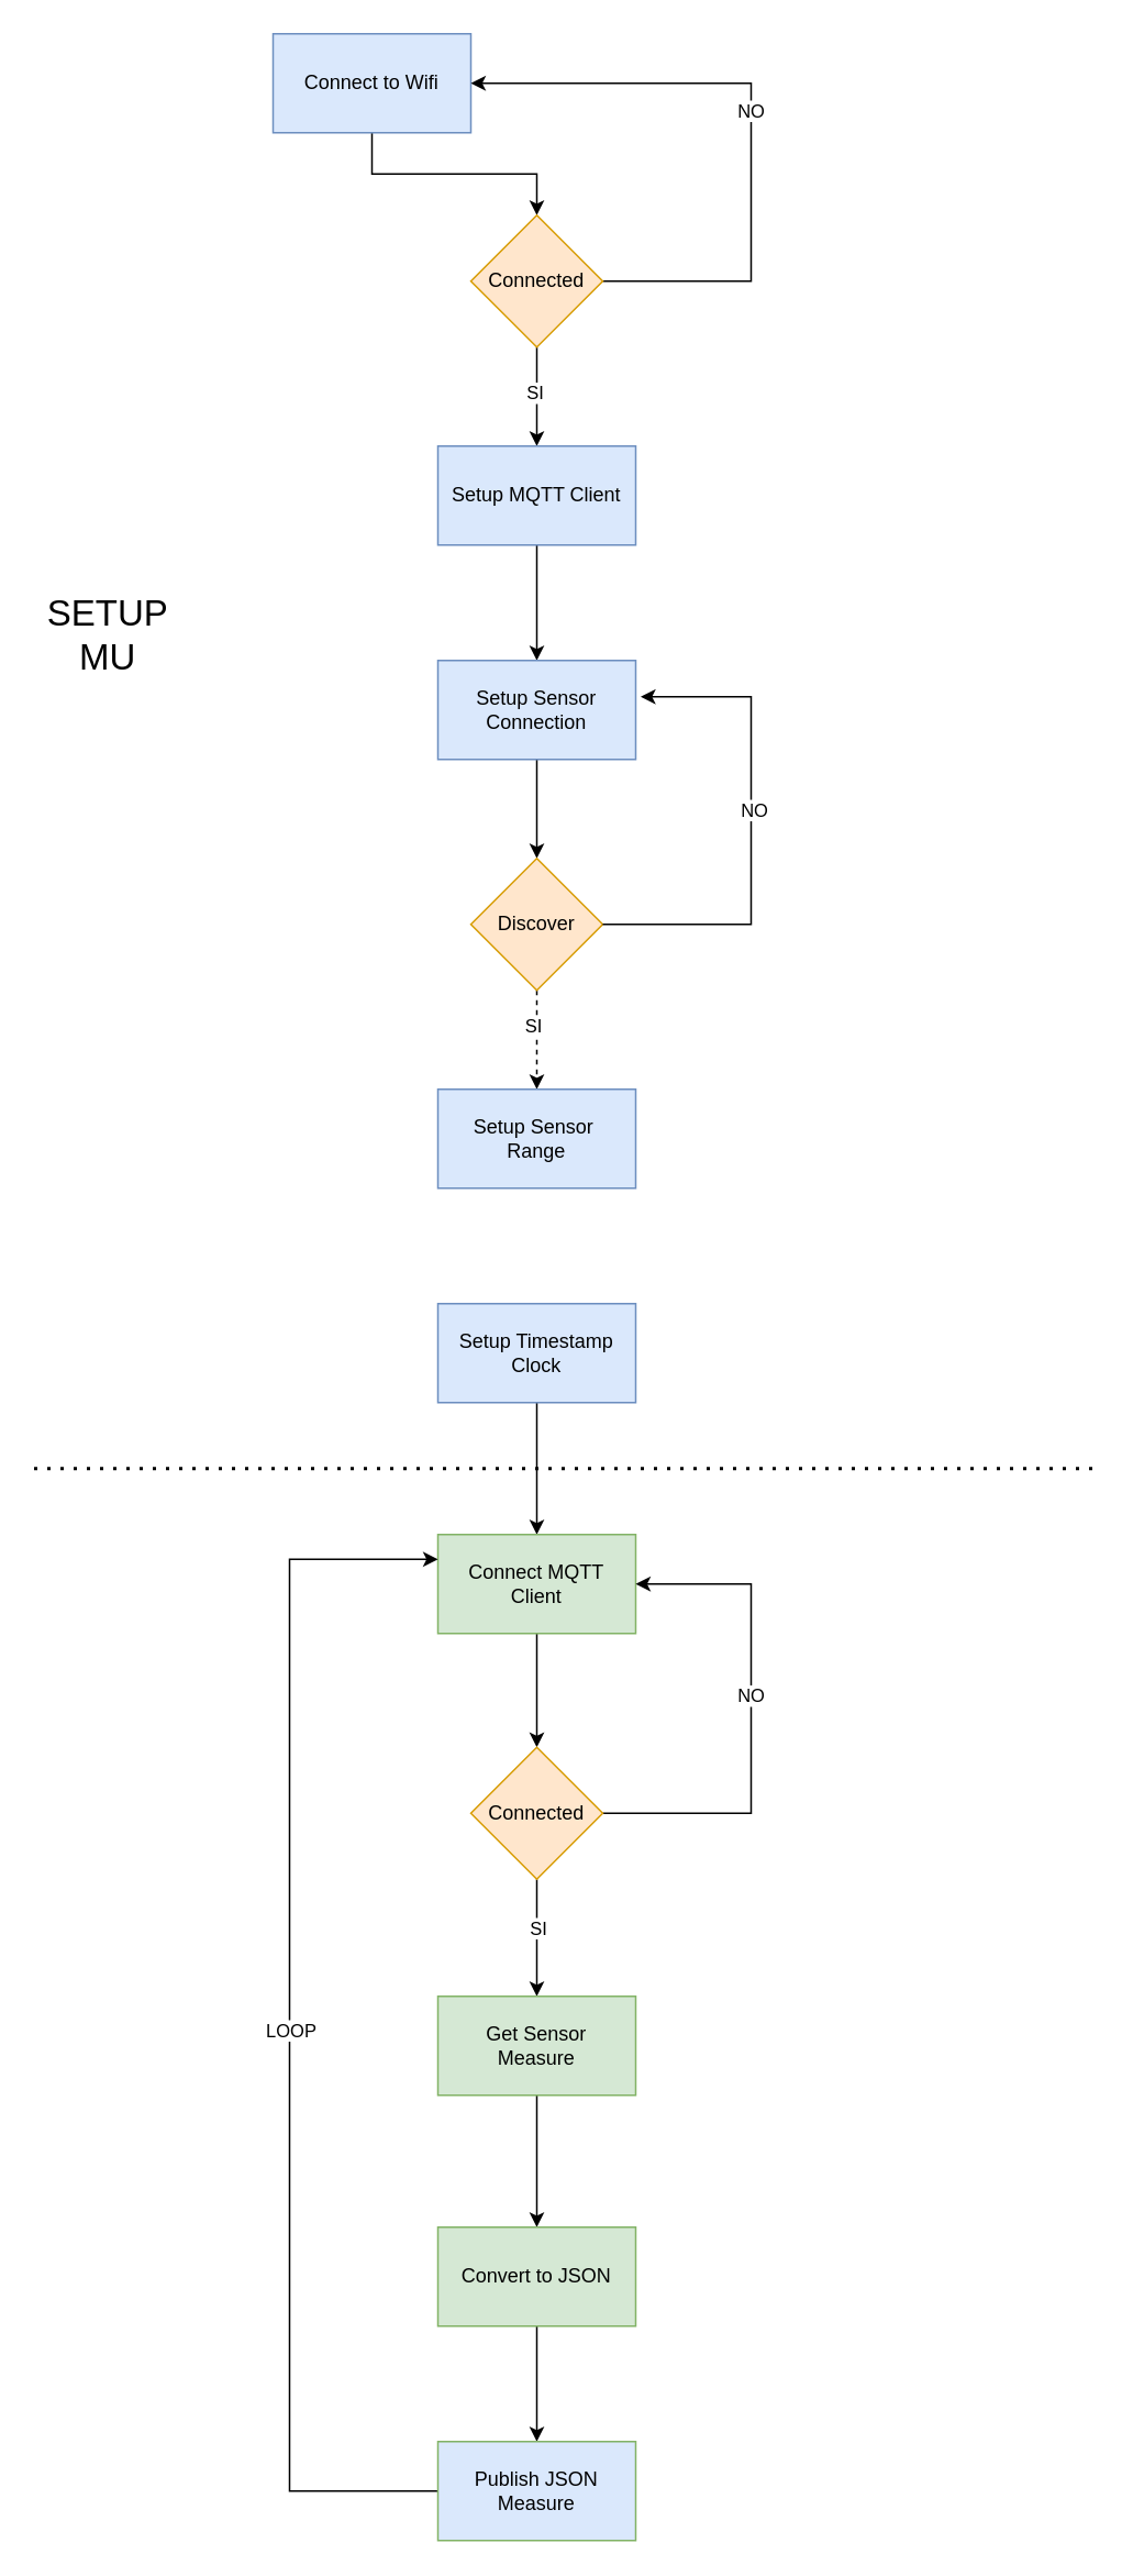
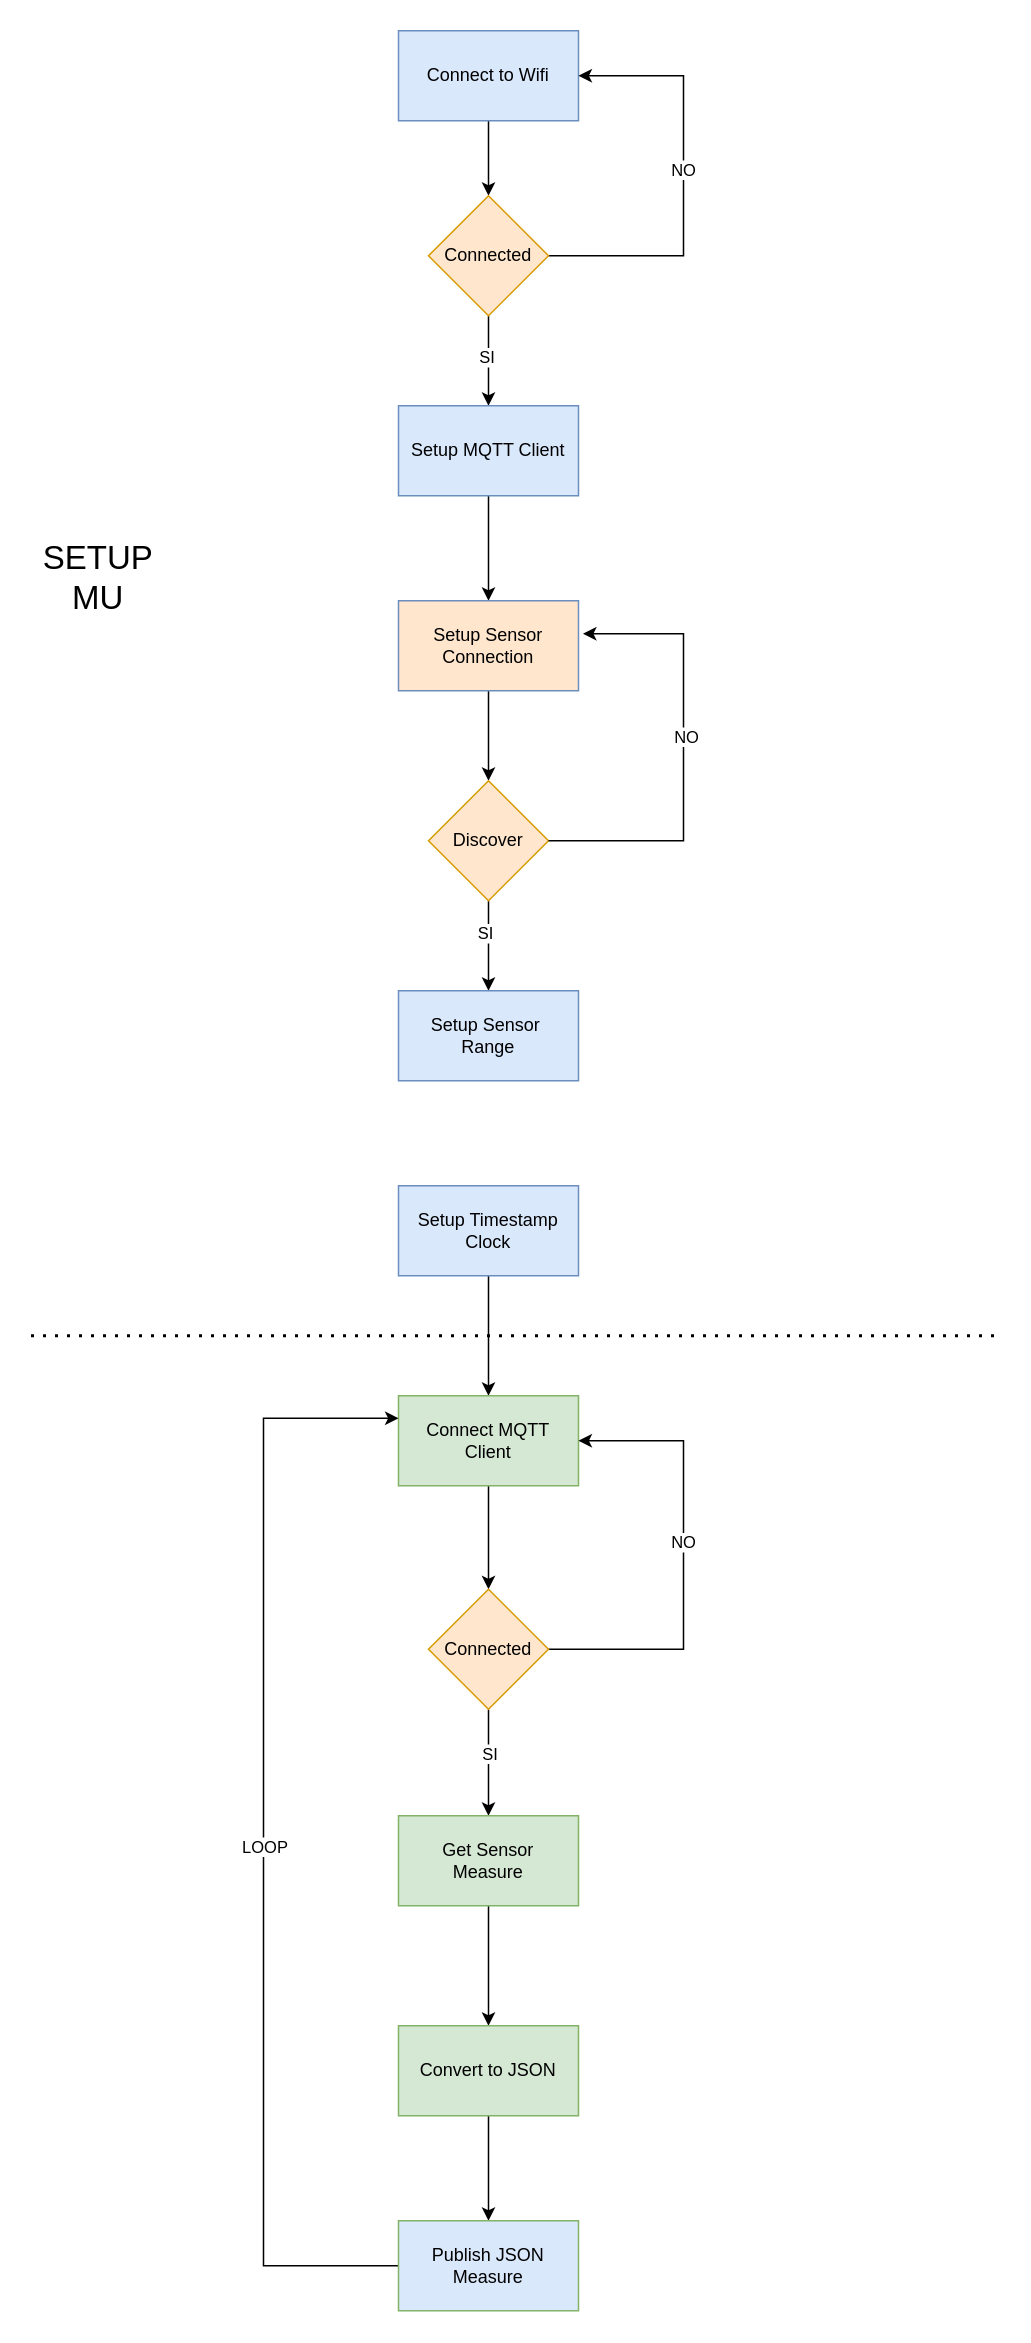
  <mxCell id="0" />
  <mxCell id="1" parent="0" />
  <mxCell id="2" style="edgeStyle=orthogonalEdgeStyle;rounded=0;orthogonalLoop=1;jettySize=auto;html=1;" edge="1" parent="1" source="3" target="8"><mxGeometry relative="1" as="geometry" /></mxCell>
- <mxCell id="3" value="Connect to Wifi" style="rounded=0;whiteSpace=wrap;html=1;fillColor=#dae8fc;strokeColor=#6c8ebf;" vertex="1" parent="1"><mxGeometry x="165" y="20" width="120" height="60" as="geometry" /></mxCell>
+ <mxCell id="3" value="Connect to Wifi" style="rounded=0;whiteSpace=wrap;html=1;fillColor=#dae8fc;strokeColor=#6c8ebf;" vertex="1" parent="1"><mxGeometry x="265" y="20" width="120" height="60" as="geometry" /></mxCell>
  <mxCell id="4" style="edgeStyle=orthogonalEdgeStyle;rounded=0;orthogonalLoop=1;jettySize=auto;html=1;entryX=1;entryY=0.5;entryDx=0;entryDy=0;" edge="1" parent="1" source="8" target="3"><mxGeometry relative="1" as="geometry"><Array as="points"><mxPoint x="455" y="170" /><mxPoint x="455" y="50" /></Array></mxGeometry></mxCell>
  <mxCell id="5" value="NO" style="edgeLabel;html=1;align=center;verticalAlign=middle;resizable=0;points=[];" vertex="1" connectable="0" parent="4"><mxGeometry x="-0.078" y="1" relative="1" as="geometry"><mxPoint y="-19" as="offset" /></mxGeometry></mxCell>
  <mxCell id="6" style="edgeStyle=orthogonalEdgeStyle;rounded=0;orthogonalLoop=1;jettySize=auto;html=1;entryX=0.5;entryY=0;entryDx=0;entryDy=0;" edge="1" parent="1" source="8" target="10"><mxGeometry relative="1" as="geometry" /></mxCell>
  <mxCell id="7" value="SI" style="edgeLabel;html=1;align=center;verticalAlign=middle;resizable=0;points=[];" vertex="1" connectable="0" parent="6"><mxGeometry x="-0.1" y="-2" relative="1" as="geometry"><mxPoint as="offset" /></mxGeometry></mxCell>
  <mxCell id="8" value="Connected" style="rhombus;whiteSpace=wrap;html=1;fillColor=#ffe6cc;strokeColor=#d79b00;" vertex="1" parent="1"><mxGeometry x="285" y="130" width="80" height="80" as="geometry" /></mxCell>
  <mxCell id="9" style="edgeStyle=orthogonalEdgeStyle;rounded=0;orthogonalLoop=1;jettySize=auto;html=1;entryX=0.5;entryY=0;entryDx=0;entryDy=0;" edge="1" parent="1" source="10" target="12"><mxGeometry relative="1" as="geometry" /></mxCell>
  <mxCell id="10" value="Setup MQTT Client" style="rounded=0;whiteSpace=wrap;html=1;fillColor=#dae8fc;strokeColor=#6c8ebf;" vertex="1" parent="1"><mxGeometry x="265" y="270" width="120" height="60" as="geometry" /></mxCell>
  <mxCell id="11" style="edgeStyle=orthogonalEdgeStyle;rounded=0;orthogonalLoop=1;jettySize=auto;html=1;" edge="1" parent="1" source="12" target="15"><mxGeometry relative="1" as="geometry" /></mxCell>
- <mxCell id="12" value="Setup Sensor Connection" style="rounded=0;whiteSpace=wrap;html=1;fillColor=#dae8fc;strokeColor=#6c8ebf;" vertex="1" parent="1"><mxGeometry x="265" y="400" width="120" height="60" as="geometry" /></mxCell>
- <mxCell id="13" style="edgeStyle=orthogonalEdgeStyle;rounded=0;orthogonalLoop=1;jettySize=auto;html=1;entryX=0.5;entryY=0;entryDx=0;entryDy=0;dashed=1;" edge="1" parent="1" source="15" target="18"><mxGeometry relative="1" as="geometry" /></mxCell>
+ <mxCell id="12" value="Setup Sensor Connection" style="rounded=0;whiteSpace=wrap;html=1;fillColor=#ffe6cc;strokeColor=#6c8ebf;" vertex="1" parent="1"><mxGeometry x="265" y="400" width="120" height="60" as="geometry" /></mxCell>
+ <mxCell id="13" style="edgeStyle=orthogonalEdgeStyle;rounded=0;orthogonalLoop=1;jettySize=auto;html=1;entryX=0.5;entryY=0;entryDx=0;entryDy=0;" edge="1" parent="1" source="15" target="18"><mxGeometry relative="1" as="geometry" /></mxCell>
  <mxCell id="14" value="SI" style="edgeLabel;html=1;align=center;verticalAlign=middle;resizable=0;points=[];" vertex="1" connectable="0" parent="13"><mxGeometry x="-0.3" y="-3" relative="1" as="geometry"><mxPoint as="offset" /></mxGeometry></mxCell>
  <mxCell id="15" value="Discover" style="rhombus;whiteSpace=wrap;html=1;fillColor=#ffe6cc;strokeColor=#d79b00;" vertex="1" parent="1"><mxGeometry x="285" y="520" width="80" height="80" as="geometry" /></mxCell>
  <mxCell id="16" style="edgeStyle=orthogonalEdgeStyle;rounded=0;orthogonalLoop=1;jettySize=auto;html=1;entryX=1.025;entryY=0.367;entryDx=0;entryDy=0;entryPerimeter=0;" edge="1" parent="1" source="15" target="12"><mxGeometry relative="1" as="geometry"><Array as="points"><mxPoint x="455" y="560" /><mxPoint x="455" y="422" /></Array></mxGeometry></mxCell>
  <mxCell id="17" value="NO" style="edgeLabel;html=1;align=center;verticalAlign=middle;resizable=0;points=[];" vertex="1" connectable="0" parent="16"><mxGeometry x="0.132" y="-1" relative="1" as="geometry"><mxPoint y="7" as="offset" /></mxGeometry></mxCell>
  <mxCell id="18" value="Setup Sensor&amp;nbsp;&lt;div&gt;Range&lt;/div&gt;" style="rounded=0;whiteSpace=wrap;html=1;fillColor=#dae8fc;strokeColor=#6c8ebf;" vertex="1" parent="1"><mxGeometry x="265" y="660" width="120" height="60" as="geometry" /></mxCell>
  <mxCell id="19" style="edgeStyle=orthogonalEdgeStyle;rounded=0;orthogonalLoop=1;jettySize=auto;html=1;" edge="1" parent="1" source="20" target="22"><mxGeometry relative="1" as="geometry" /></mxCell>
  <mxCell id="20" value="Setup Timestamp&lt;div&gt;Clock&lt;/div&gt;" style="rounded=0;whiteSpace=wrap;html=1;fillColor=#dae8fc;strokeColor=#6c8ebf;" vertex="1" parent="1"><mxGeometry x="265" y="790" width="120" height="60" as="geometry" /></mxCell>
  <mxCell id="21" style="edgeStyle=orthogonalEdgeStyle;rounded=0;orthogonalLoop=1;jettySize=auto;html=1;entryX=0.5;entryY=0;entryDx=0;entryDy=0;" edge="1" parent="1" source="22" target="27"><mxGeometry relative="1" as="geometry" /></mxCell>
  <mxCell id="22" value="Connect MQTT&lt;div&gt;Client&lt;/div&gt;" style="rounded=0;whiteSpace=wrap;html=1;fillColor=#d5e8d4;strokeColor=#82b366;" vertex="1" parent="1"><mxGeometry x="265" y="930" width="120" height="60" as="geometry" /></mxCell>
  <mxCell id="23" style="edgeStyle=orthogonalEdgeStyle;rounded=0;orthogonalLoop=1;jettySize=auto;html=1;entryX=1;entryY=0.5;entryDx=0;entryDy=0;" edge="1" parent="1" source="27" target="22"><mxGeometry relative="1" as="geometry"><Array as="points"><mxPoint x="455" y="1099" /><mxPoint x="455" y="960" /></Array></mxGeometry></mxCell>
  <mxCell id="24" value="NO" style="edgeLabel;html=1;align=center;verticalAlign=middle;resizable=0;points=[];" vertex="1" connectable="0" parent="23"><mxGeometry x="0.084" y="1" relative="1" as="geometry"><mxPoint as="offset" /></mxGeometry></mxCell>
  <mxCell id="25" style="edgeStyle=orthogonalEdgeStyle;rounded=0;orthogonalLoop=1;jettySize=auto;html=1;" edge="1" parent="1" source="27" target="29"><mxGeometry relative="1" as="geometry" /></mxCell>
  <mxCell id="26" value="SI" style="edgeLabel;html=1;align=center;verticalAlign=middle;resizable=0;points=[];" vertex="1" connectable="0" parent="25"><mxGeometry x="-0.183" relative="1" as="geometry"><mxPoint as="offset" /></mxGeometry></mxCell>
  <mxCell id="27" value="Connected" style="rhombus;whiteSpace=wrap;html=1;fillColor=#ffe6cc;strokeColor=#d79b00;" vertex="1" parent="1"><mxGeometry x="285" y="1059" width="80" height="80" as="geometry" /></mxCell>
  <mxCell id="28" style="edgeStyle=orthogonalEdgeStyle;rounded=0;orthogonalLoop=1;jettySize=auto;html=1;entryX=0.5;entryY=0;entryDx=0;entryDy=0;" edge="1" parent="1" source="29" target="31"><mxGeometry relative="1" as="geometry" /></mxCell>
  <mxCell id="29" value="Get Sensor&lt;div&gt;Measure&lt;/div&gt;" style="rounded=0;whiteSpace=wrap;html=1;fillColor=#d5e8d4;strokeColor=#82b366;" vertex="1" parent="1"><mxGeometry x="265" y="1210" width="120" height="60" as="geometry" /></mxCell>
  <mxCell id="30" style="edgeStyle=orthogonalEdgeStyle;rounded=0;orthogonalLoop=1;jettySize=auto;html=1;entryX=0.5;entryY=0;entryDx=0;entryDy=0;" edge="1" parent="1" source="31" target="34"><mxGeometry relative="1" as="geometry" /></mxCell>
  <mxCell id="31" value="Convert to JSON" style="rounded=0;whiteSpace=wrap;html=1;fillColor=#d5e8d4;strokeColor=#82b366;" vertex="1" parent="1"><mxGeometry x="265" y="1350" width="120" height="60" as="geometry" /></mxCell>
  <mxCell id="32" style="edgeStyle=orthogonalEdgeStyle;rounded=0;orthogonalLoop=1;jettySize=auto;html=1;entryX=0;entryY=0.25;entryDx=0;entryDy=0;exitX=0;exitY=0.5;exitDx=0;exitDy=0;" edge="1" parent="1" source="34" target="22"><mxGeometry relative="1" as="geometry"><mxPoint x="165" y="1460" as="sourcePoint" /><mxPoint x="105" y="940" as="targetPoint" /><Array as="points"><mxPoint x="175" y="1510" /><mxPoint x="175" y="945" /></Array></mxGeometry></mxCell>
  <mxCell id="33" value="LOOP" style="edgeLabel;html=1;align=center;verticalAlign=middle;resizable=0;points=[];rotation=0;" vertex="1" connectable="0" parent="32"><mxGeometry x="0.009" y="-3" relative="1" as="geometry"><mxPoint x="-3" y="6" as="offset" /></mxGeometry></mxCell>
  <mxCell id="34" value="Publish JSON Measure" style="rounded=0;whiteSpace=wrap;html=1;fillColor=#dae8fc;strokeColor=#82b366;" vertex="1" parent="1"><mxGeometry x="265" y="1480" width="120" height="60" as="geometry" /></mxCell>
  <mxCell id="35" value="" style="endArrow=none;dashed=1;html=1;dashPattern=1 3;strokeWidth=2;rounded=0;" edge="1" parent="1"><mxGeometry width="50" height="50" relative="1" as="geometry"><mxPoint x="20" y="890" as="sourcePoint" /><mxPoint x="665" y="890" as="targetPoint" /></mxGeometry></mxCell>
  <mxCell id="36" value="&lt;font style=&quot;font-size: 22px;&quot;&gt;SETUP&lt;/font&gt;&lt;div&gt;&lt;font style=&quot;font-size: 22px;&quot;&gt;MU&lt;/font&gt;&lt;/div&gt;" style="text;html=1;whiteSpace=wrap;strokeColor=none;fillColor=none;align=center;verticalAlign=middle;rounded=0;" vertex="1" parent="1"><mxGeometry x="35" y="370" width="60" height="30" as="geometry" /></mxCell>
